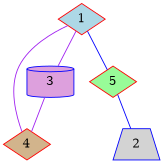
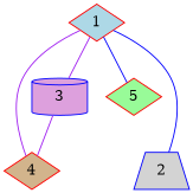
  graph {
    node [color=red shape=diamond style=filled]
    edge [color=purple]
    5 [fillcolor=palegreen]
    4 [fillcolor=tan]
    1 [fillcolor=lightblue]
    3 [color=blue fillcolor=plum shape=cylinder]
    2 [color=blue fillcolor=lightgrey shape=trapezium]
    4 -- 1
    1 -- 5 [color=blue]
    1 -- 3
-   5 -- 2 [color=blue]
+   1 -- 2 [color=blue]
    3 -- 4
  }
